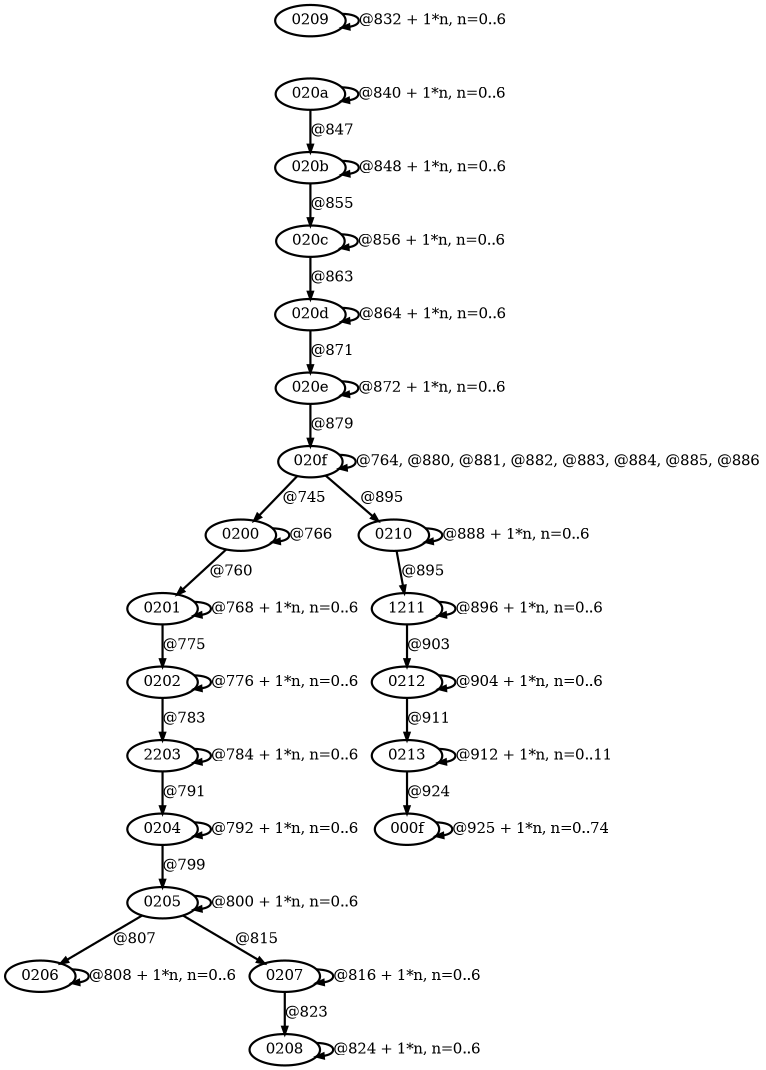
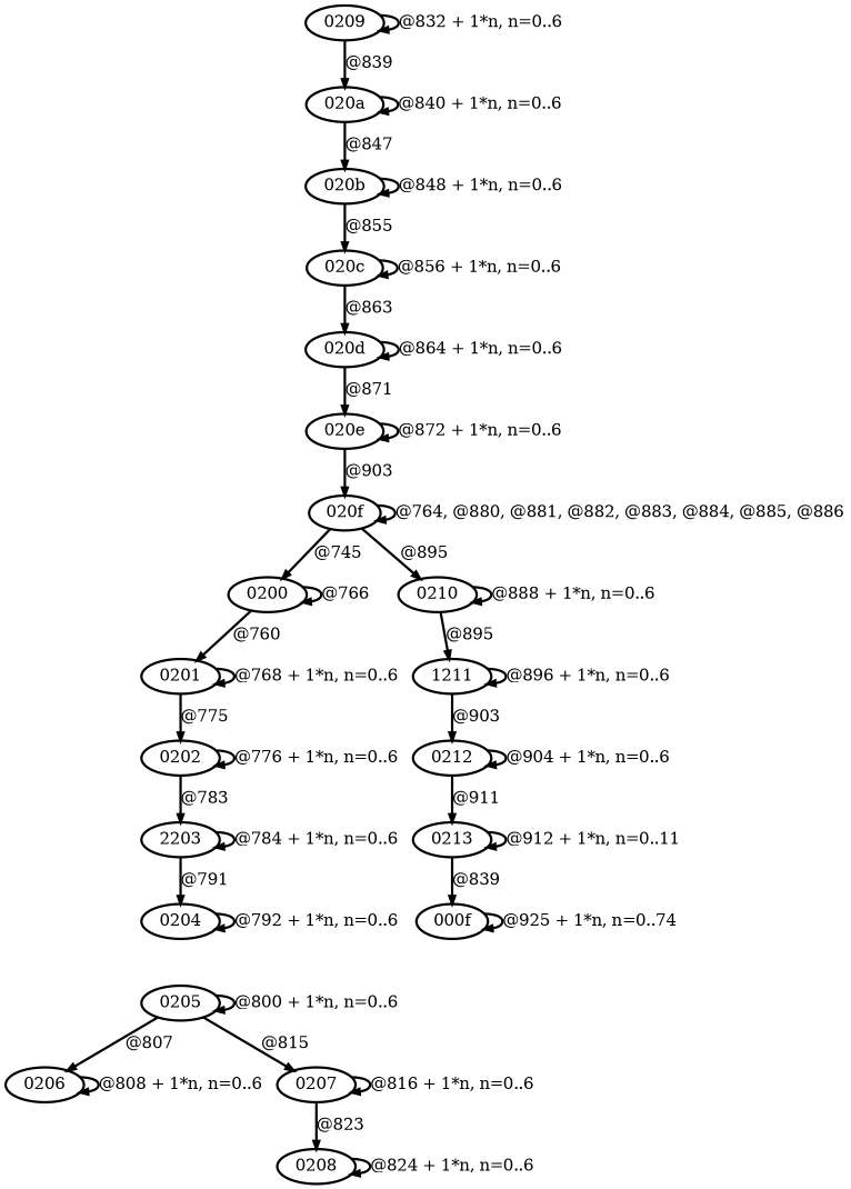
  digraph {
    node [fontsize=20 penwidth=3 shape=oval style=rounded]
    edge [arrowsize=1 color=black fontsize=20 penwidth=3 style=bold]
    "020f"
    0200
    0210
    0201
    n5 [label=1211]
    0202
    n7 [label=2203]
    0204
    0205
    0206
    0207
    0208
    0209
    "020a"
    "020b"
    "020c"
    "020d"
    "020e"
    0212
    0213
    "000f"
    "020f" -> "020f" [label="@764, @880, @881, @882, @883, @884, @885, @886"]
    "020f" -> 0200 [label="@745"]
    "020f" -> 0210 [label="@895"]
    0200 -> 0200 [label="@766"]
    0200 -> 0201 [label="@760"]
    0210 -> 0210 [label="@888 + 1*n, n=0..6"]
    0210 -> n5 [label="@895"]
    0201 -> 0201 [label="@768 + 1*n, n=0..6"]
    0201 -> 0202 [label="@775"]
    n5 -> n5 [label="@896 + 1*n, n=0..6"]
    n5 -> 0212 [label="@903"]
    0202 -> 0202 [label="@776 + 1*n, n=0..6"]
    0202 -> n7 [label="@783"]
    n7 -> n7 [label="@784 + 1*n, n=0..6"]
    n7 -> 0204 [label="@791"]
    0204 -> 0204 [label="@792 + 1*n, n=0..6"]
-   0204 -> 0205 [label="@799"]
    0205 -> 0205 [label="@800 + 1*n, n=0..6"]
    0205 -> 0206 [label="@807"]
    0205 -> 0207 [label="@815"]
    0206 -> 0206 [label="@808 + 1*n, n=0..6"]
    0207 -> 0207 [label="@816 + 1*n, n=0..6"]
    0207 -> 0208 [label="@823"]
    0208 -> 0208 [label="@824 + 1*n, n=0..6"]
    0209 -> 0209 [label="@832 + 1*n, n=0..6"]
+   0209 -> "020a" [label="@839"]
    "020a" -> "020a" [label="@840 + 1*n, n=0..6"]
    "020a" -> "020b" [label="@847"]
    "020b" -> "020b" [label="@848 + 1*n, n=0..6"]
    "020b" -> "020c" [label="@855"]
    "020c" -> "020c" [label="@856 + 1*n, n=0..6"]
    "020c" -> "020d" [label="@863"]
    "020d" -> "020d" [label="@864 + 1*n, n=0..6"]
    "020d" -> "020e" [label="@871"]
-   "020e" -> "020f" [label="@879"]
+   "020e" -> "020f" [label="@903"]
    "020e" -> "020e" [label="@872 + 1*n, n=0..6"]
    0212 -> 0212 [label="@904 + 1*n, n=0..6"]
    0212 -> 0213 [label="@911"]
    0213 -> 0213 [label="@912 + 1*n, n=0..11"]
-   0213 -> "000f" [label="@924"]
+   0213 -> "000f" [label="@839"]
    "000f" -> "000f" [label="@925 + 1*n, n=0..74"]
  }
